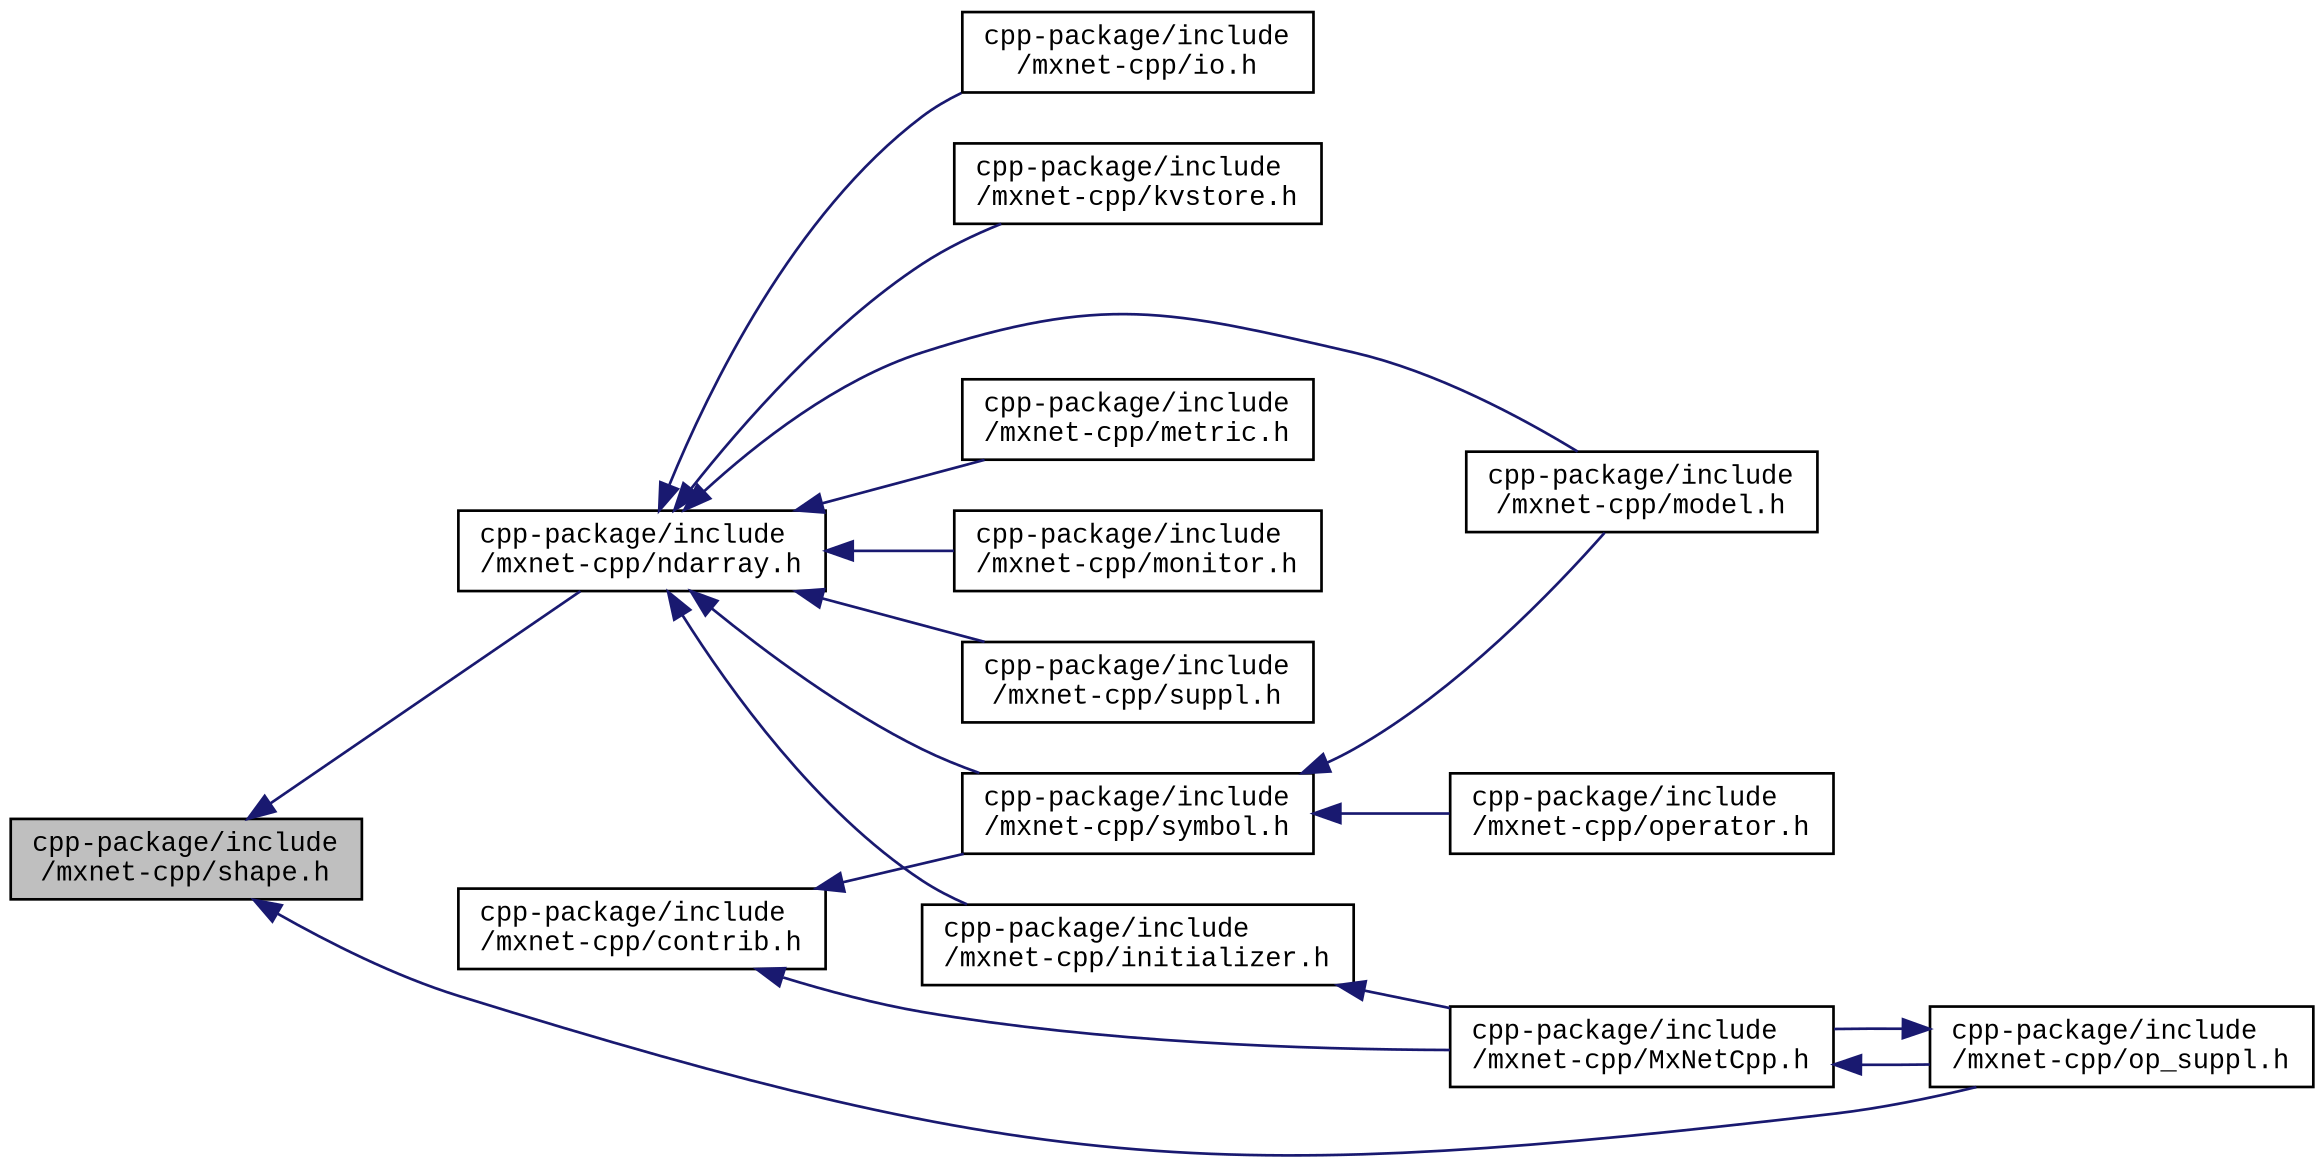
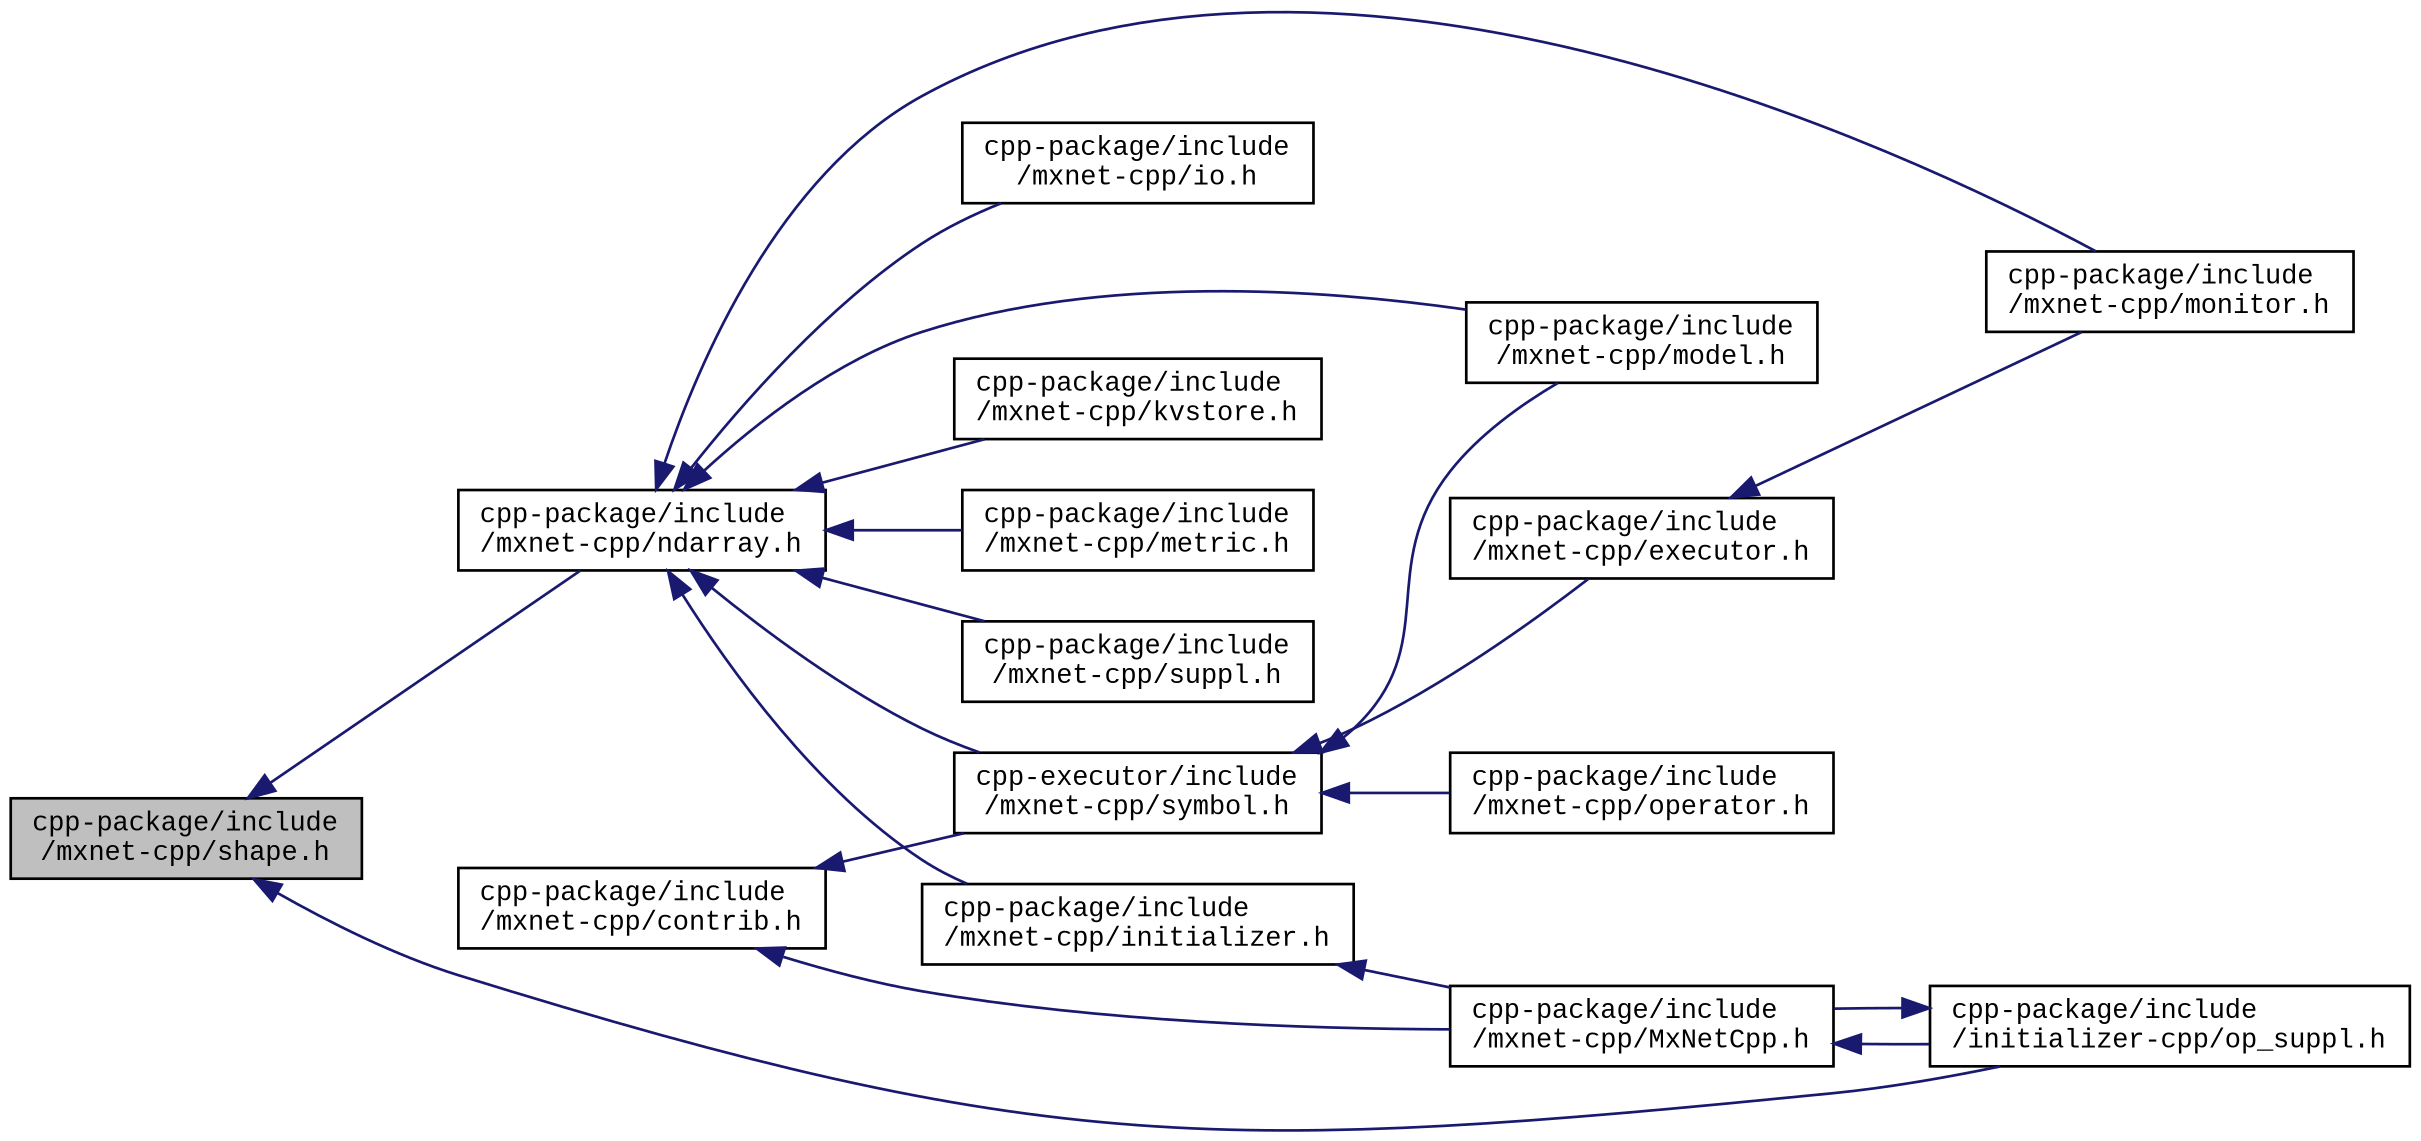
  digraph {
    fontname="Liberation Mono"
    rankdir=LR
    node [color=black fillcolor=white fontname="Liberation Mono" fontsize=10 shape=record style=filled]
    edge [color=midnightblue dir=back fontname="Liberation Mono" fontsize=10 labelfontname=Helvetica labelfontsize=10 style=solid]
    n1 [fillcolor=grey75 fontcolor=black height=0.2 label="cpp-package/include\l/mxnet-cpp/shape.h" width=0.4]
    n2 [height=0.2 label="cpp-package/include\l/mxnet-cpp/ndarray.h" width=0.4]
-   n3 [height=0.2 label="cpp-package/include\l/mxnet-cpp/op_suppl.h" width=0.4]
+   n3 [height=0.2 label="cpp-package/include\l/initializer-cpp/op_suppl.h" width=0.4]
    n4 [height=0.2 label="cpp-package/include\l/mxnet-cpp/initializer.h" width=0.4]
    n5 [height=0.2 label="cpp-package/include\l/mxnet-cpp/io.h" width=0.4]
    n6 [height=0.2 label="cpp-package/include\l/mxnet-cpp/kvstore.h" width=0.4]
    n7 [height=0.2 label="cpp-package/include\l/mxnet-cpp/metric.h" width=0.4]
    n8 [height=0.2 label="cpp-package/include\l/mxnet-cpp/model.h" width=0.4]
    n9 [height=0.2 label="cpp-package/include\l/mxnet-cpp/monitor.h" width=0.4]
    n10 [height=0.2 label="cpp-package/include\l/mxnet-cpp/suppl.h" width=0.4]
-   n11 [height=0.2 label="cpp-package/include\l/mxnet-cpp/symbol.h" width=0.4]
+   n11 [height=0.2 label="cpp-executor/include\l/mxnet-cpp/symbol.h" width=0.4]
    n12 [height=0.2 label="cpp-package/include\l/mxnet-cpp/MxNetCpp.h" width=0.4]
+   n13 [height=0.2 label="cpp-package/include\l/mxnet-cpp/executor.h" width=0.4]
    n14 [height=0.2 label="cpp-package/include\l/mxnet-cpp/operator.h" width=0.4]
    n15 [height=0.2 label="cpp-package/include\l/mxnet-cpp/contrib.h" width=0.4]
    n1 -> n2
    n1 -> n3
    n2 -> n4
    n2 -> n5
    n2 -> n6
    n2 -> n7
    n2 -> n8
    n2 -> n9
    n2 -> n10
    n2 -> n11
    n3 -> n12
    n4 -> n12
    n11 -> n8
+   n11 -> n13
    n11 -> n14
    n12 -> n3
+   n13 -> n9
    n15 -> n11
    n15 -> n12
  }
